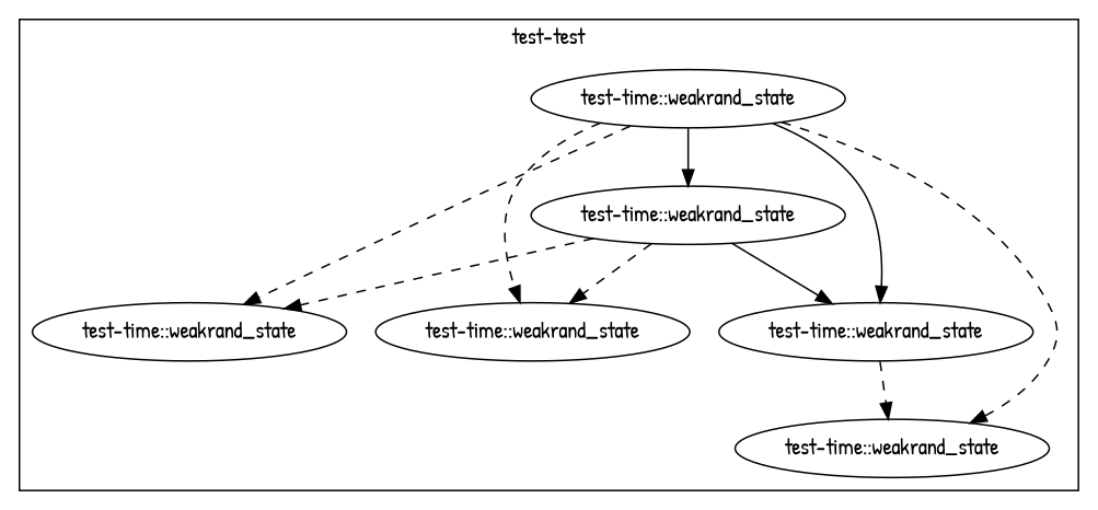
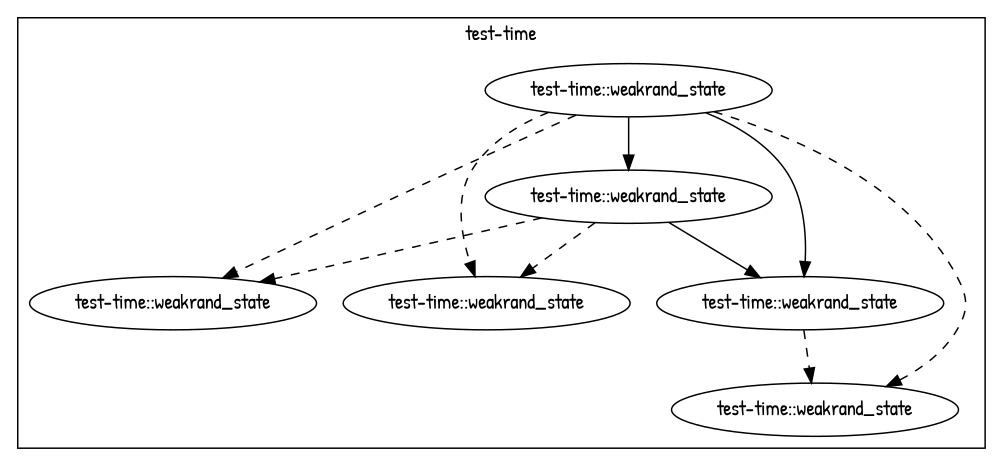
  digraph {
    fontname="Patrick Hand"
    node [group="test-time" fontname="Patrick Hand"]
    edge [style=dashed fontname="Patrick Hand"]
    n1 [label="test-time::weakrand_state"]
    n2 [label="test-time::weakrand_state"]
    n3 [label="test-time::weakrand_state"]
    n4 [label="test-time::weakrand_state"]
    n5 [label="test-time::weakrand_state"]
    n6 [label="test-time::weakrand_state"]
    subgraph cluster_1 {
-     label="test-test"
+     label="test-time"
      n1
      n2
      n3
      n4
      n5
      n6
    }
    n3 -> n1
    n3 -> n2
    n3 -> n4 [style=solid]
    n3 -> n5 [style=solid]
    n3 -> n6
    n4 -> n6
    n5 -> n1
    n5 -> n2
    n5 -> n4 [style=solid]
  }
